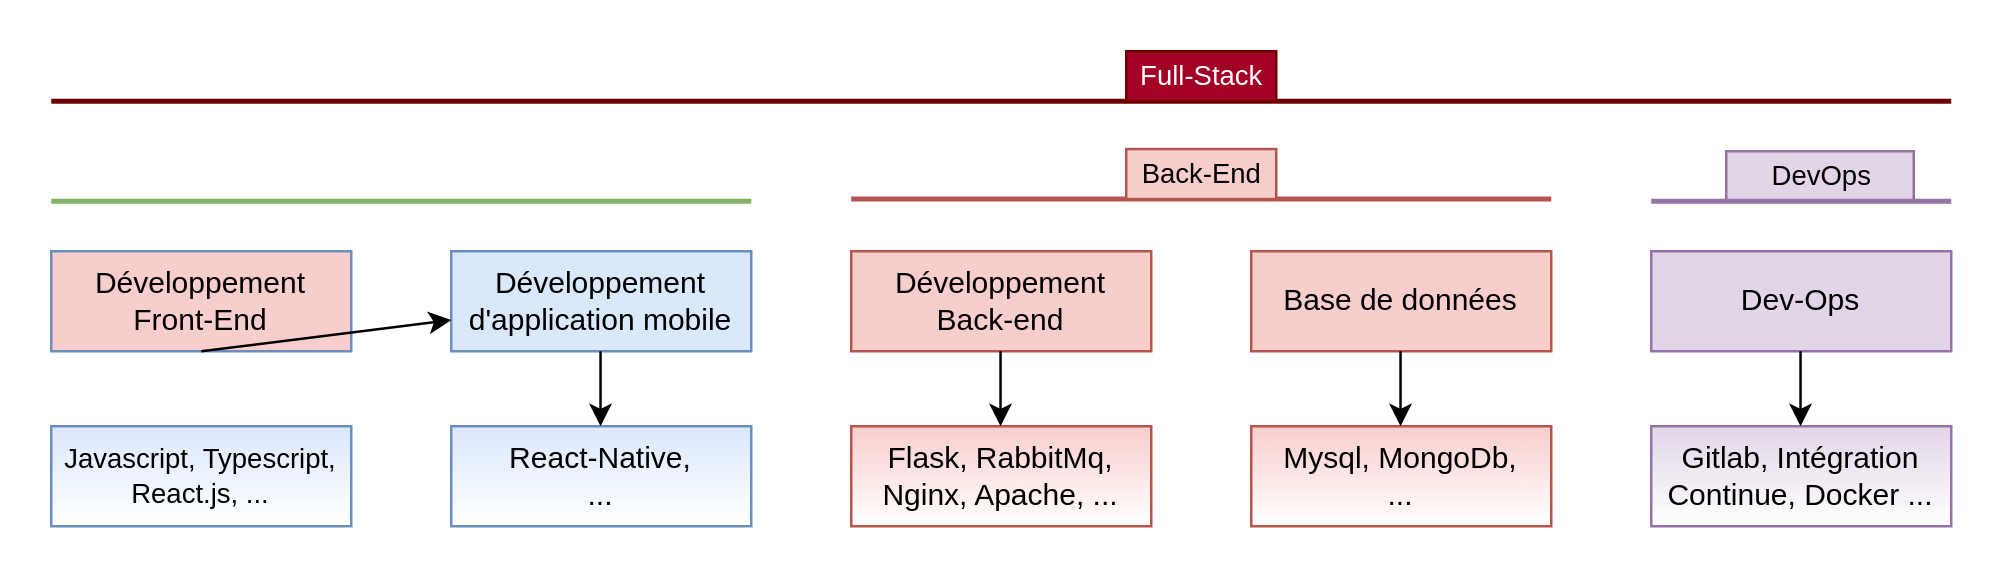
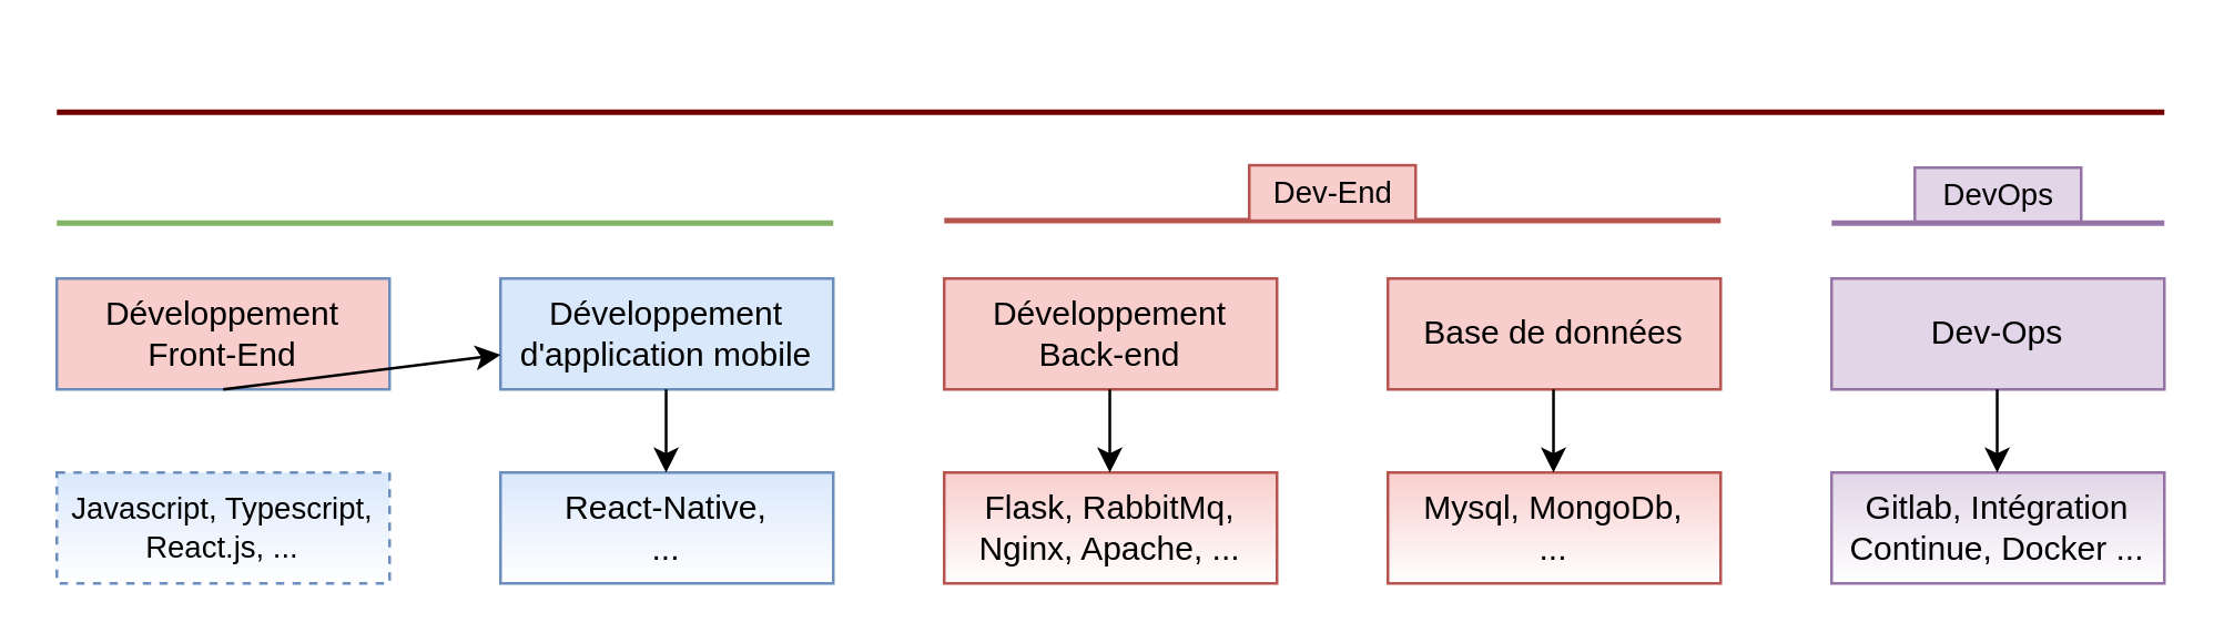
  <mxCell id="0" />
  <mxCell id="1" parent="0" />
  <mxCell id="2" value="Développement d'application mobile" style="rounded=0;whiteSpace=wrap;html=1;fillColor=#dae8fc;strokeColor=#6c8ebf;" parent="1" vertex="1"><mxGeometry x="180" y="100" width="120" height="40" as="geometry" /></mxCell>
  <mxCell id="3" value="&lt;div&gt;Développement &lt;br&gt;&lt;/div&gt;&lt;div&gt;Front-End&lt;/div&gt;" style="rounded=0;whiteSpace=wrap;html=1;fillColor=#f8cecc;strokeColor=#6c8ebf;" parent="1" vertex="1"><mxGeometry x="20" y="100" width="120" height="40" as="geometry" /></mxCell>
  <mxCell id="4" value="&lt;div&gt;Développement &lt;br&gt;&lt;/div&gt;&lt;div&gt;Back-end&lt;br&gt;&lt;/div&gt;" style="rounded=0;whiteSpace=wrap;html=1;fillColor=#f8cecc;strokeColor=#b85450;" parent="1" vertex="1"><mxGeometry x="340" y="100" width="120" height="40" as="geometry" /></mxCell>
  <mxCell id="5" value="Base de données" style="rounded=0;whiteSpace=wrap;html=1;fillColor=#f8cecc;strokeColor=#b85450;" parent="1" vertex="1"><mxGeometry x="500" y="100" width="120" height="40" as="geometry" /></mxCell>
  <mxCell id="6" value="Dev-Ops" style="rounded=0;whiteSpace=wrap;html=1;fillColor=#e1d5e7;strokeColor=#9673a6;" parent="1" vertex="1"><mxGeometry x="660" y="100" width="120" height="40" as="geometry" /></mxCell>
- <mxCell id="7" value="&lt;div style=&quot;font-size: 11px&quot;&gt;&lt;font style=&quot;font-size: 11px&quot;&gt;Javascript, Typescript,&lt;/font&gt;&lt;/div&gt;&lt;div style=&quot;font-size: 11px&quot;&gt;&lt;font style=&quot;font-size: 11px&quot;&gt;React.js, ...&lt;br&gt;&lt;/font&gt;&lt;/div&gt;" style="rounded=0;whiteSpace=wrap;html=1;fillColor=#dae8fc;strokeColor=#6c8ebf;gradientColor=#ffffff;" parent="1" vertex="1"><mxGeometry x="20" y="170" width="120" height="40" as="geometry" /></mxCell>
+ <mxCell id="7" value="&lt;div style=&quot;font-size: 11px&quot;&gt;&lt;font style=&quot;font-size: 11px&quot;&gt;Javascript, Typescript,&lt;/font&gt;&lt;/div&gt;&lt;div style=&quot;font-size: 11px&quot;&gt;&lt;font style=&quot;font-size: 11px&quot;&gt;React.js, ...&lt;br&gt;&lt;/font&gt;&lt;/div&gt;" style="rounded=0;whiteSpace=wrap;html=1;fillColor=#dae8fc;strokeColor=#6c8ebf;gradientColor=#ffffff;dashed=1;" parent="1" vertex="1"><mxGeometry x="20" y="170" width="120" height="40" as="geometry" /></mxCell>
  <mxCell id="8" value="&lt;div&gt;React-Native,&lt;/div&gt;&lt;div&gt;...&lt;br&gt;&lt;/div&gt;" style="rounded=0;whiteSpace=wrap;html=1;fillColor=#dae8fc;strokeColor=#6c8ebf;gradientColor=#ffffff;" parent="1" vertex="1"><mxGeometry x="180" y="170" width="120" height="40" as="geometry" /></mxCell>
  <mxCell id="9" value="Flask, RabbitMq, Nginx, Apache, ..." style="rounded=0;whiteSpace=wrap;html=1;fillColor=#f8cecc;strokeColor=#b85450;gradientColor=#ffffff;" parent="1" vertex="1"><mxGeometry x="340" y="170" width="120" height="40" as="geometry" /></mxCell>
  <mxCell id="10" value="&lt;div&gt;Mysql, MongoDb,&lt;/div&gt;&lt;div&gt;...&lt;br&gt;&lt;/div&gt;" style="rounded=0;whiteSpace=wrap;html=1;fillColor=#f8cecc;strokeColor=#b85450;gradientColor=#ffffff;" parent="1" vertex="1"><mxGeometry x="500" y="170" width="120" height="40" as="geometry" /></mxCell>
  <mxCell id="11" value="&lt;div&gt;Gitlab, Intégration Continue, Docker ...&lt;br&gt;&lt;/div&gt;" style="rounded=0;whiteSpace=wrap;html=1;fillColor=#e1d5e7;strokeColor=#9673a6;gradientColor=#ffffff;" parent="1" vertex="1"><mxGeometry x="660" y="170" width="120" height="40" as="geometry" /></mxCell>
  <mxCell id="12" value="" style="endArrow=classic;html=1;rounded=0;fontSize=11;exitX=0.5;exitY=1;exitDx=0;exitDy=0;" parent="1" source="3" target="2" edge="1"><mxGeometry width="50" height="50" relative="1" as="geometry"><mxPoint x="170" y="130" as="sourcePoint" /><mxPoint x="220" y="80" as="targetPoint" /></mxGeometry></mxCell>
  <mxCell id="13" value="" style="endArrow=classic;html=1;rounded=0;fontSize=11;exitX=0.5;exitY=1;exitDx=0;exitDy=0;" parent="1" edge="1"><mxGeometry width="50" height="50" relative="1" as="geometry"><mxPoint x="239.71" y="140" as="sourcePoint" /><mxPoint x="239.71" y="170" as="targetPoint" /></mxGeometry></mxCell>
  <mxCell id="14" value="" style="endArrow=classic;html=1;rounded=0;fontSize=11;exitX=0.5;exitY=1;exitDx=0;exitDy=0;" parent="1" edge="1"><mxGeometry width="50" height="50" relative="1" as="geometry"><mxPoint x="399.71" y="140" as="sourcePoint" /><mxPoint x="399.71" y="170" as="targetPoint" /></mxGeometry></mxCell>
  <mxCell id="15" value="" style="endArrow=classic;html=1;rounded=0;fontSize=11;exitX=0.5;exitY=1;exitDx=0;exitDy=0;" parent="1" edge="1"><mxGeometry width="50" height="50" relative="1" as="geometry"><mxPoint x="559.71" y="140" as="sourcePoint" /><mxPoint x="559.71" y="170" as="targetPoint" /></mxGeometry></mxCell>
  <mxCell id="16" value="" style="endArrow=classic;html=1;rounded=0;fontSize=11;exitX=0.5;exitY=1;exitDx=0;exitDy=0;" parent="1" edge="1"><mxGeometry width="50" height="50" relative="1" as="geometry"><mxPoint x="719.71" y="140" as="sourcePoint" /><mxPoint x="719.71" y="170" as="targetPoint" /></mxGeometry></mxCell>
  <mxCell id="17" value="" style="endArrow=none;html=1;rounded=0;fontSize=11;fillColor=#d5e8d4;strokeColor=#82b366;strokeWidth=2;" parent="1" edge="1"><mxGeometry width="50" height="50" relative="1" as="geometry"><mxPoint x="20" y="80" as="sourcePoint" /><mxPoint x="300" y="80" as="targetPoint" /></mxGeometry></mxCell>
  <mxCell id="18" value="" style="endArrow=none;html=1;rounded=0;fontSize=11;fillColor=#f8cecc;strokeColor=#b85450;strokeWidth=2;" parent="1" edge="1"><mxGeometry width="50" height="50" relative="1" as="geometry"><mxPoint x="340" y="79.13" as="sourcePoint" /><mxPoint x="620" y="79.13" as="targetPoint" /></mxGeometry></mxCell>
- <mxCell id="19" value="&lt;div&gt;Back-End&lt;/div&gt;" style="text;html=1;align=center;verticalAlign=middle;resizable=0;points=[];autosize=1;strokeColor=#b85450;fillColor=#f8cecc;fontSize=11;" parent="1" vertex="1"><mxGeometry x="450" y="59.13" width="60" height="20" as="geometry" /></mxCell>
- <mxCell id="20" value="DevOps" style="text;html=1;align=center;verticalAlign=middle;resizable=0;points=[];autosize=1;strokeColor=#9673a6;fillColor=#e1d5e7;fontSize=11;" parent="1" vertex="1"><mxGeometry x="690" y="60" width="75" height="20" as="geometry" /></mxCell>
+ <mxCell id="19" value="&lt;div&gt;Dev-End&lt;/div&gt;" style="text;html=1;align=center;verticalAlign=middle;resizable=0;points=[];autosize=1;strokeColor=#b85450;fillColor=#f8cecc;fontSize=11;" parent="1" vertex="1"><mxGeometry x="450" y="59.13" width="60" height="20" as="geometry" /></mxCell>
+ <mxCell id="20" value="DevOps" style="text;html=1;align=center;verticalAlign=middle;resizable=0;points=[];autosize=1;strokeColor=#9673a6;fillColor=#e1d5e7;fontSize=11;" parent="1" vertex="1"><mxGeometry x="690" y="60" width="60" height="20" as="geometry" /></mxCell>
  <mxCell id="21" value="" style="endArrow=none;html=1;rounded=0;fontSize=11;fillColor=#e1d5e7;strokeColor=#9673a6;strokeWidth=2;" parent="1" edge="1"><mxGeometry width="50" height="50" relative="1" as="geometry"><mxPoint x="660" y="80" as="sourcePoint" /><mxPoint x="780" y="80" as="targetPoint" /></mxGeometry></mxCell>
  <mxCell id="22" value="" style="endArrow=none;html=1;rounded=0;fontSize=11;strokeWidth=2;fillColor=#a20025;strokeColor=#6F0000;" parent="1" edge="1"><mxGeometry width="50" height="50" relative="1" as="geometry"><mxPoint x="20" y="40" as="sourcePoint" /><mxPoint x="780" y="40" as="targetPoint" /></mxGeometry></mxCell>
- <mxCell id="23" value="&lt;div&gt;Full-Stack&lt;/div&gt;" style="text;html=1;align=center;verticalAlign=middle;resizable=0;points=[];autosize=1;strokeColor=#6F0000;fillColor=#a20025;fontSize=11;fontColor=#ffffff;" parent="1" vertex="1"><mxGeometry x="450" y="20" width="60" height="20" as="geometry" /></mxCell>
